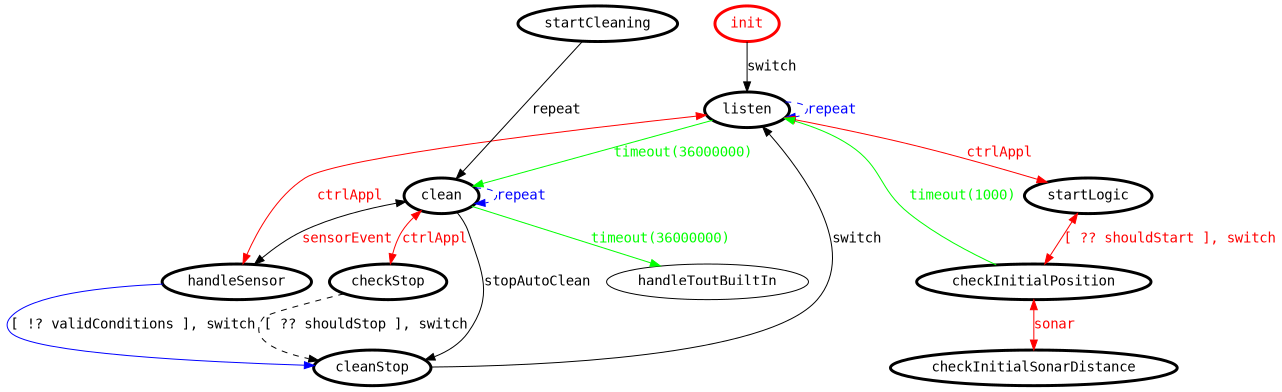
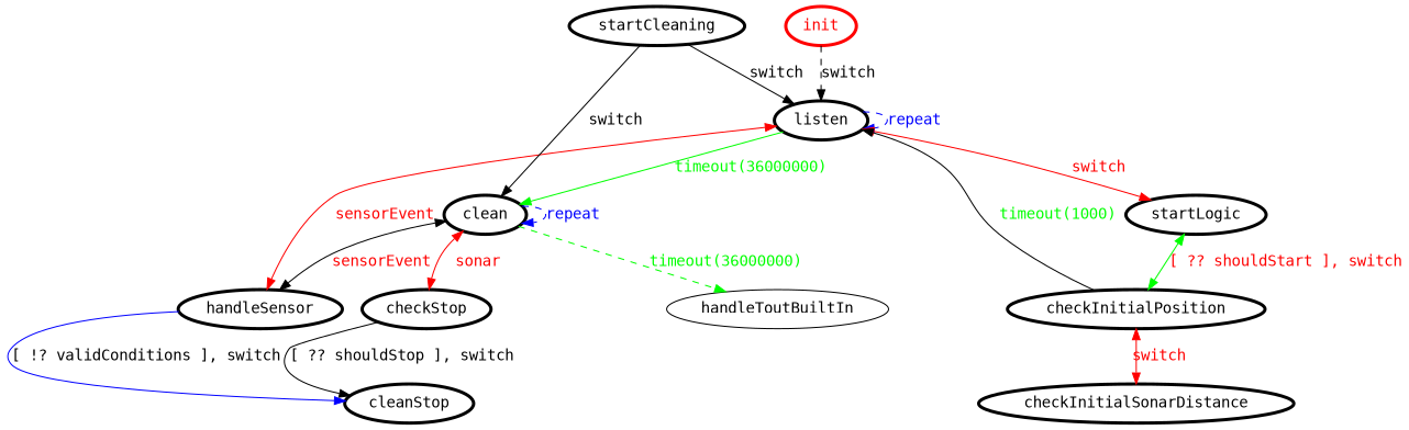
  digraph {
    fontname="DejaVu Sans Mono"
    rankdir=TB
    node [color=black fontcolor=black fontname="DejaVu Sans Mono" penwidth=3]
    edge [color=black fontcolor=black fontname="DejaVu Sans Mono"]
    init [color=red fontcolor=red]
    listen
    startLogic
    handleSensor
    clean
    checkInitialPosition
    checkInitialSonarDistance
    cleanStop
    startCleaning
    checkStop
    handleToutBuiltIn [color="" fontcolor="" penwidth=""]
-   init -> listen [label=switch]
+   init -> listen [label=switch style=dashed]
    listen -> listen [color=blue fontcolor=blue label="repeat " style=dashed]
-   listen -> startLogic [color=red dir=both fontcolor=red label=ctrlAppl]
-   listen -> handleSensor [color=red dir=both fontcolor=red label=ctrlAppl]
+   listen -> startLogic [color=red dir=both fontcolor=red label=switch]
+   listen -> handleSensor [color=red dir=both fontcolor=red label=sensorEvent]
    listen -> clean [color=green fontcolor=green label="timeout(36000000)"]
-   startLogic -> checkInitialPosition [color=red dir=both fontcolor=red label="[ ?? shouldStart ], switch"]
+   startLogic -> checkInitialPosition [color=green dir=both fontcolor=red label="[ ?? shouldStart ], switch"]
    handleSensor -> cleanStop [color=blue label="[ !? validConditions ], switch"]
    clean -> handleSensor [dir=both fontcolor=red label=sensorEvent]
    clean -> clean [color=blue fontcolor=blue label="repeat " style=dashed]
-   clean -> cleanStop [label=stopAutoClean]
-   clean -> checkStop [color=red dir=both fontcolor=red label=ctrlAppl]
-   clean -> handleToutBuiltIn [color=green fontcolor=green label="timeout(36000000)"]
-   checkInitialPosition -> listen [color=green fontcolor=green label="timeout(1000)"]
-   checkInitialPosition -> checkInitialSonarDistance [color=red dir=both fontcolor=red label=sonar]
-   cleanStop -> listen [label=switch]
-   startCleaning -> clean [label="repeat "]
-   checkStop -> cleanStop [label="[ ?? shouldStop ], switch" style=dashed]
+   clean -> checkStop [color=red dir=both fontcolor=red label=sonar]
+   clean -> handleToutBuiltIn [color=green fontcolor=green label="timeout(36000000)" style=dashed]
+   checkInitialPosition -> listen [fontcolor=green label="timeout(1000)"]
+   checkInitialPosition -> checkInitialSonarDistance [color=red dir=both fontcolor=red label=switch]
+   startCleaning -> listen [label=switch]
+   startCleaning -> clean [label=switch]
+   checkStop -> cleanStop [label="[ ?? shouldStop ], switch"]
  }
